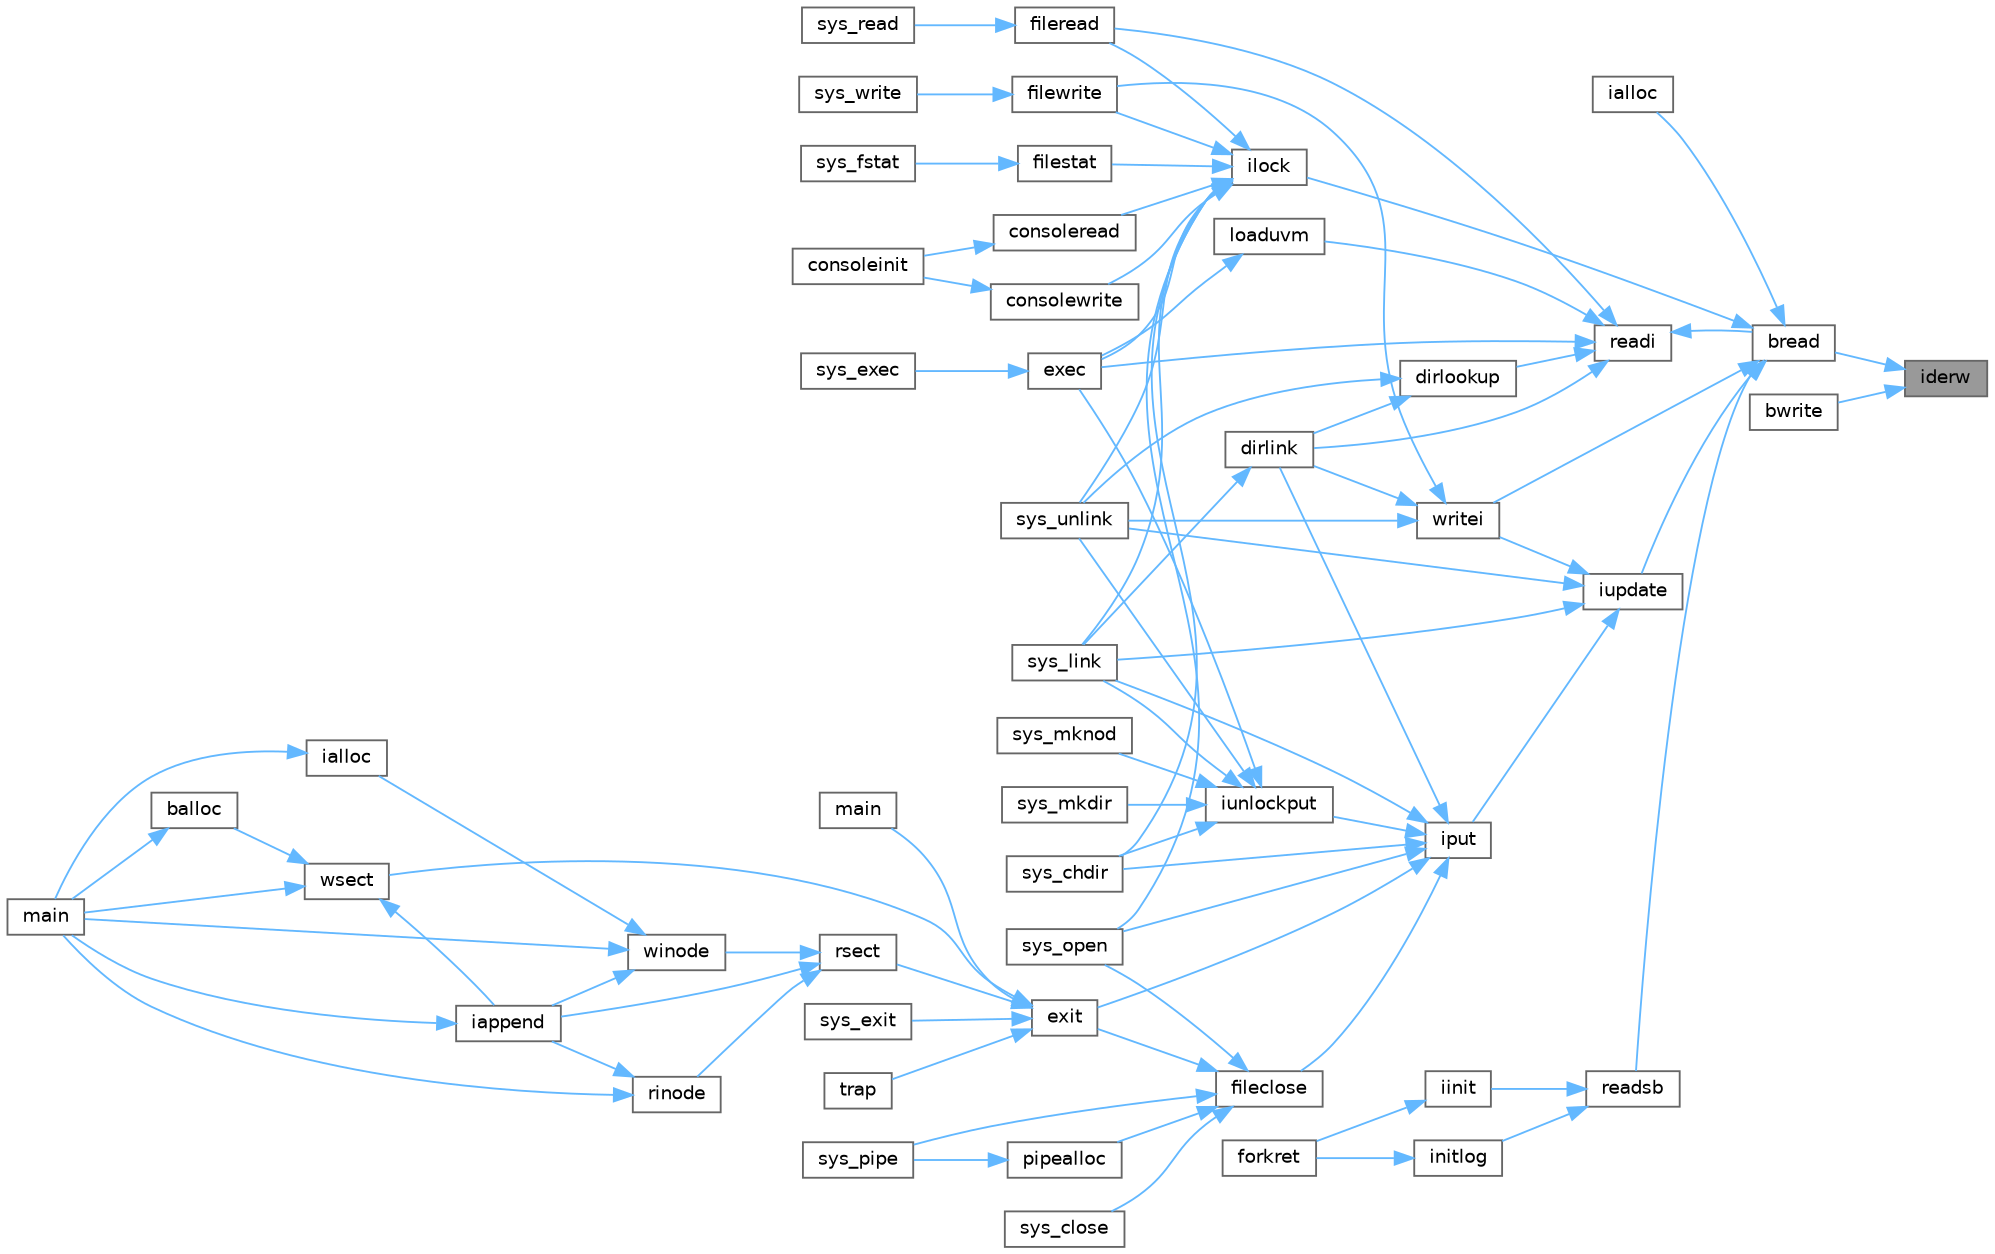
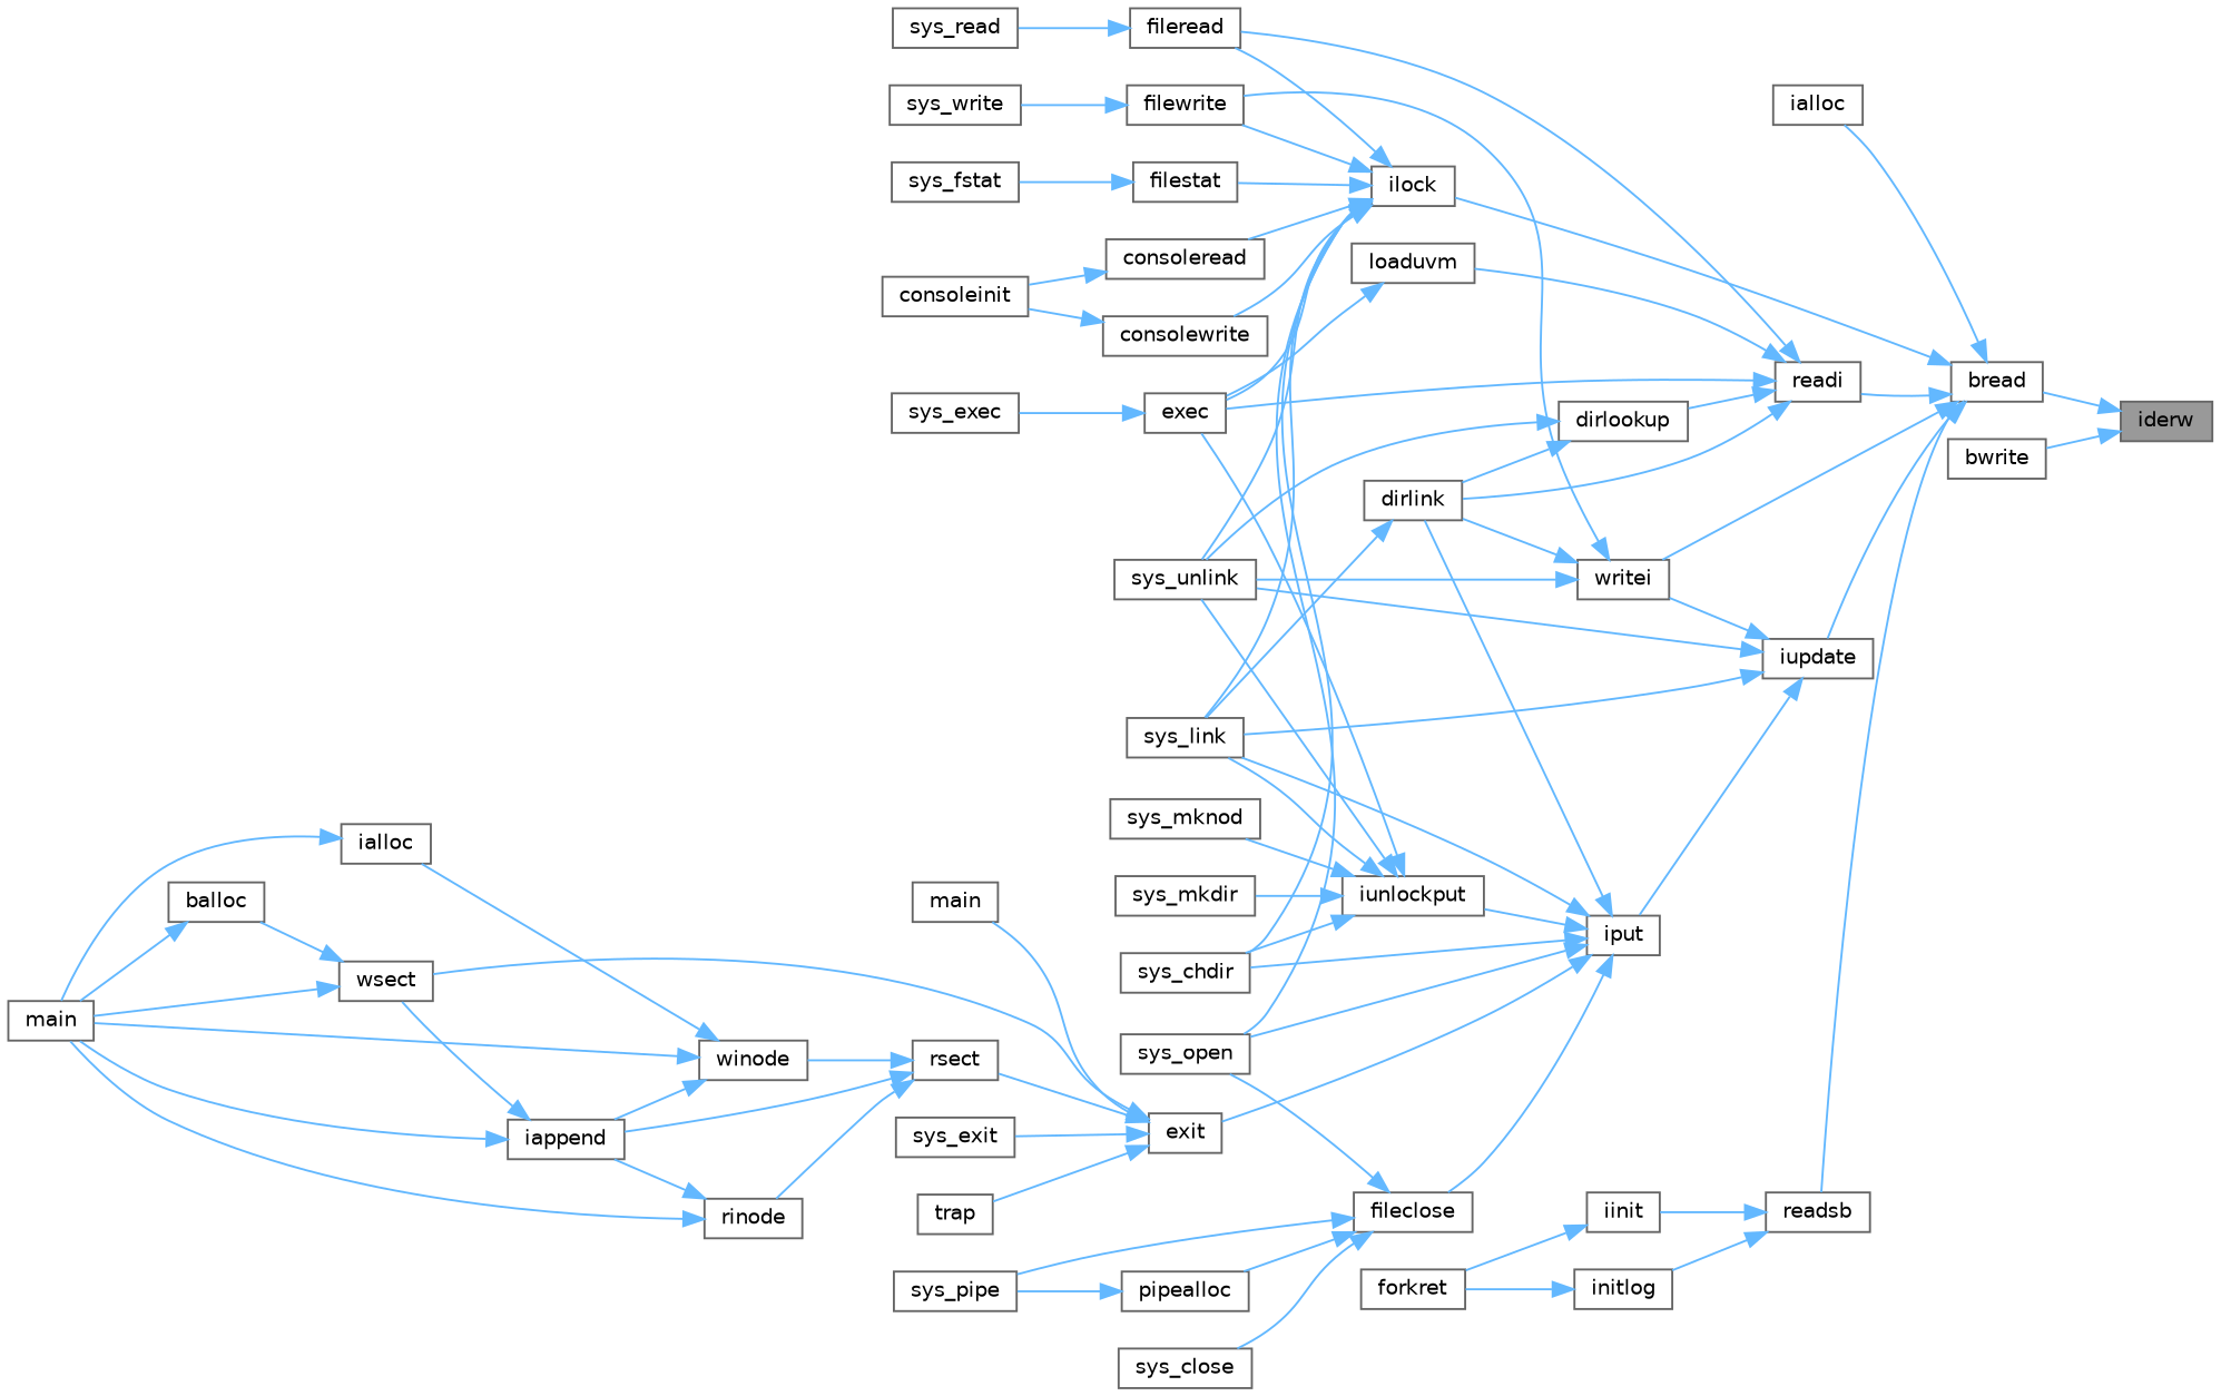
  digraph {
    rankdir=RL
    node [color=grey40 fillcolor=white fontname=Helvetica fontsize=10 shape=box style=filled]
    edge [color=steelblue1 dir=back fontname=Helvetica fontsize=10 labelfontname=Helvetica labelfontsize=10 style=solid]
    n1 [color=gray40 fillcolor=grey60 fontcolor=black height=0.2 label=iderw width=0.4]
    n2 [height=0.2 label=bread width=0.4]
    n3 [height=0.2 label=bwrite width=0.4]
    n4 [height=0.2 label=ialloc width=0.4]
    n5 [height=0.2 label=ilock width=0.4]
    n6 [height=0.2 label=iupdate width=0.4]
    n7 [height=0.2 label=writei width=0.4]
    n8 [height=0.2 label=readi width=0.4]
    n9 [height=0.2 label=readsb width=0.4]
    n10 [height=0.2 label=consoleread width=0.4]
    n11 [height=0.2 label=consolewrite width=0.4]
    n12 [height=0.2 label=exec width=0.4]
    n13 [height=0.2 label=fileread width=0.4]
    n14 [height=0.2 label=filestat width=0.4]
    n15 [height=0.2 label=filewrite width=0.4]
    n16 [height=0.2 label=sys_chdir width=0.4]
    n17 [height=0.2 label=sys_link width=0.4]
    n18 [height=0.2 label=sys_open width=0.4]
    n19 [height=0.2 label=sys_unlink width=0.4]
    n20 [height=0.2 label=iput width=0.4]
    n21 [height=0.2 label=dirlink width=0.4]
    n22 [height=0.2 label=dirlookup width=0.4]
    n23 [height=0.2 label=loaduvm width=0.4]
    n24 [height=0.2 label=iinit width=0.4]
    n25 [height=0.2 label=initlog width=0.4]
    n26 [height=0.2 label=consoleinit width=0.4]
    n27 [height=0.2 label=sys_exec width=0.4]
    n28 [height=0.2 label=sys_read width=0.4]
    n29 [height=0.2 label=sys_fstat width=0.4]
    n30 [height=0.2 label=sys_write width=0.4]
    n31 [height=0.2 label=exit width=0.4]
    n32 [height=0.2 label=fileclose width=0.4]
    n33 [height=0.2 label=iunlockput width=0.4]
    n34 [height=0.2 label=main width=0.4]
    n35 [height=0.2 label=rsect width=0.4]
    n36 [height=0.2 label=sys_exit width=0.4]
    n37 [height=0.2 label=trap width=0.4]
    n38 [height=0.2 label=wsect width=0.4]
    n39 [height=0.2 label=pipealloc width=0.4]
    n40 [height=0.2 label=sys_pipe width=0.4]
    n41 [height=0.2 label=sys_close width=0.4]
    n42 [height=0.2 label=sys_mkdir width=0.4]
    n43 [height=0.2 label=sys_mknod width=0.4]
    n44 [height=0.2 label=iappend width=0.4]
    n45 [height=0.2 label=rinode width=0.4]
    n46 [height=0.2 label=winode width=0.4]
    n47 [height=0.2 label=main width=0.4]
    n48 [height=0.2 label=balloc width=0.4]
    n49 [height=0.2 label=ialloc width=0.4]
    n50 [height=0.2 label=forkret width=0.4]
    n1 -> n2
    n1 -> n3
    n2 -> n4
    n2 -> n5
    n2 -> n6
    n2 -> n7
-   n8 -> n2
+   n2 -> n8
    n2 -> n9
    n5 -> n10
    n5 -> n11
    n5 -> n12
    n5 -> n13
    n5 -> n14
    n5 -> n15
    n5 -> n16
    n5 -> n17
    n5 -> n18
    n5 -> n19
    n6 -> n7
    n6 -> n17
    n6 -> n19
    n6 -> n20
    n7 -> n15
    n7 -> n19
    n7 -> n21
    n8 -> n12
    n8 -> n13
    n8 -> n21
    n8 -> n22
    n8 -> n23
    n9 -> n24
    n9 -> n25
    n10 -> n26
    n11 -> n26
    n12 -> n27
    n13 -> n28
    n14 -> n29
    n15 -> n30
    n20 -> n16
    n20 -> n17
    n20 -> n18
    n20 -> n21
    n20 -> n31
    n20 -> n32
    n20 -> n33
    n21 -> n17
    n22 -> n19
    n22 -> n21
    n23 -> n12
    n24 -> n50
    n25 -> n50
    n31 -> n34
    n31 -> n35
    n31 -> n36
    n31 -> n37
    n31 -> n38
    n32 -> n18
-   n32 -> n31
    n32 -> n39
    n32 -> n40
    n32 -> n41
    n33 -> n12
    n33 -> n16
    n33 -> n17
    n33 -> n19
    n33 -> n42
    n33 -> n43
    n35 -> n44
    n35 -> n45
    n35 -> n46
-   n38 -> n44
+   n44 -> n38
    n38 -> n47
    n38 -> n48
    n39 -> n40
    n44 -> n47
    n45 -> n44
    n45 -> n47
    n46 -> n44
    n46 -> n47
    n46 -> n49
    n48 -> n47
    n49 -> n47
  }
